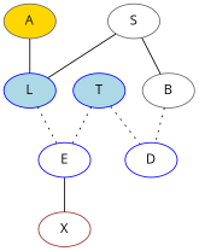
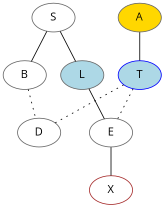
  graph {
    fontname="Open Sans"
    node [color=gray40 fillcolor=white fontname="Open Sans" style=filled]
    edge [fontname="Open Sans" style=solid]
    n1 [fillcolor=gold label=A]
    n2 [color=blue fillcolor=lightblue label=T]
-   n3 [color=blue label=E]
-   n4 [color=blue label=D]
+   n3 [label=E]
+   n4 [label=D]
    n5 [label=S]
-   n6 [color=blue fillcolor=lightblue label=L]
+   n6 [fillcolor=lightblue label=L]
    n7 [label=B]
    n8 [color=brown label=X]
-   n1 -- n6
+   n1 -- n2
    n2 -- n3 [style=dotted]
    n2 -- n4 [style=dotted]
    n3 -- n8
    n5 -- n6
    n5 -- n7
-   n6 -- n3 [style=dotted]
+   n6 -- n3
    n7 -- n4 [style=dotted]
  }
